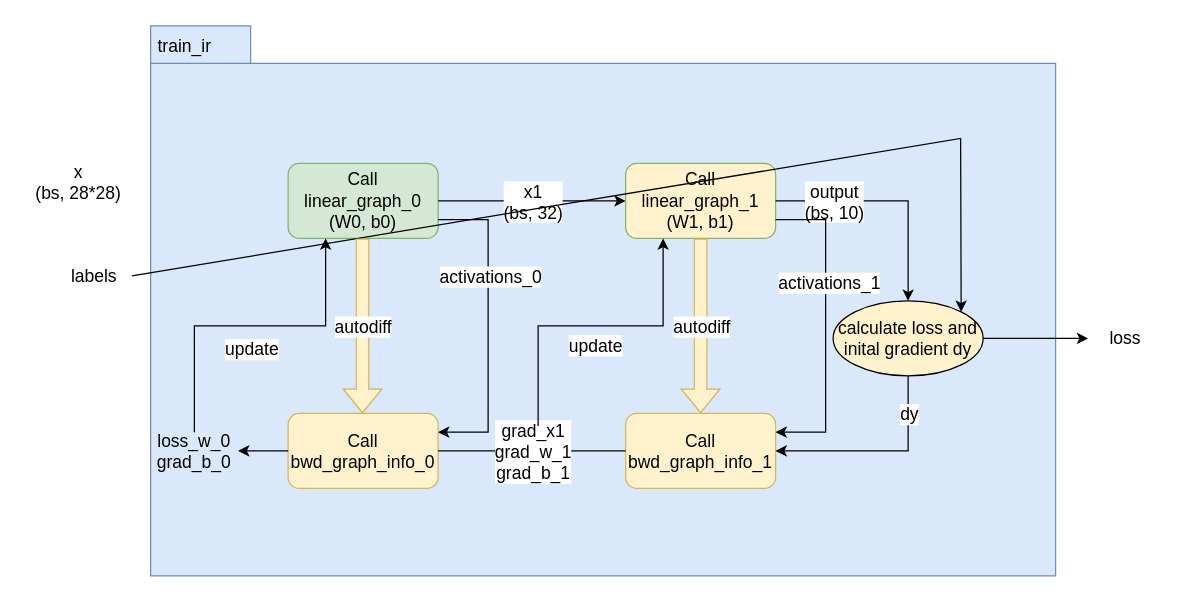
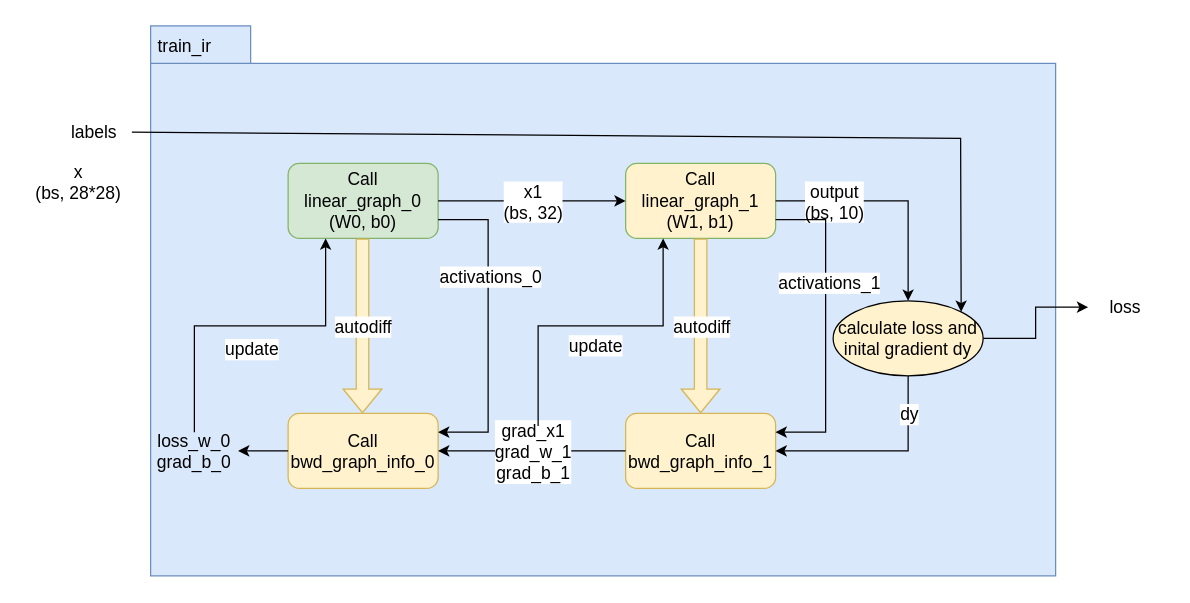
  <mxCell id="0" />
  <mxCell id="1" parent="0" />
  <mxCell id="2" value="" style="rounded=0;whiteSpace=wrap;html=1;fontSize=14;fillColor=#dae8fc;strokeColor=#6c8ebf;" vertex="1" parent="1"><mxGeometry x="120" y="50" width="724" height="410" as="geometry" /></mxCell>
  <mxCell id="3" value="&lt;div style=&quot;font-size: 14px;&quot;&gt;Call&lt;br style=&quot;font-size: 14px;&quot;&gt;&lt;/div&gt;&lt;div style=&quot;font-size: 14px;&quot;&gt;linear_graph_0&lt;/div&gt;&lt;div style=&quot;font-size: 14px;&quot;&gt;(W0, b0)&lt;br style=&quot;font-size: 14px;&quot;&gt;&lt;/div&gt;" style="rounded=1;whiteSpace=wrap;html=1;fillColor=#d5e8d4;strokeColor=#82b366;fontSize=14;" vertex="1" parent="1"><mxGeometry x="230" y="130" width="120" height="60" as="geometry" /></mxCell>
  <mxCell id="4" value="&lt;div style=&quot;font-size: 14px;&quot;&gt;x&lt;/div&gt;&lt;div style=&quot;font-size: 14px;&quot;&gt;(bs, 28*28)&lt;br style=&quot;font-size: 14px;&quot;&gt;&lt;/div&gt;" style="text;html=1;strokeColor=none;fillColor=none;align=center;verticalAlign=middle;whiteSpace=wrap;rounded=0;fontSize=14;" vertex="1" parent="1"><mxGeometry x="20" y="130" width="85" height="30" as="geometry" /></mxCell>
  <mxCell id="5" value="&lt;div style=&quot;font-size: 14px;&quot;&gt;Call&lt;br style=&quot;font-size: 14px;&quot;&gt;&lt;/div&gt;&lt;div style=&quot;font-size: 14px;&quot;&gt;linear_graph_1&lt;/div&gt;&lt;div style=&quot;font-size: 14px;&quot;&gt;(W1, b1)&lt;br style=&quot;font-size: 14px;&quot;&gt;&lt;/div&gt;" style="rounded=1;whiteSpace=wrap;html=1;fillColor=#fff2cc;strokeColor=#82b366;fontSize=14;" vertex="1" parent="1"><mxGeometry x="500" y="130" width="120" height="60" as="geometry" /></mxCell>
  <mxCell id="6" value="" style="edgeStyle=orthogonalEdgeStyle;rounded=0;orthogonalLoop=1;jettySize=auto;html=1;fontSize=14;" edge="1" parent="1" source="7" target="31"><mxGeometry relative="1" as="geometry" /></mxCell>
  <mxCell id="7" value="calculate loss and inital gradient dy" style="ellipse;whiteSpace=wrap;html=1;fontSize=14;fillColor=#fff2cc;" vertex="1" parent="1"><mxGeometry x="666" y="240" width="120" height="60" as="geometry" /></mxCell>
  <mxCell id="8" value="&lt;div style=&quot;font-size: 14px;&quot;&gt;Call&lt;br style=&quot;font-size: 14px;&quot;&gt;&lt;/div&gt;&lt;div style=&quot;font-size: 14px;&quot;&gt;bwd_graph_info_1&lt;/div&gt;" style="rounded=1;whiteSpace=wrap;html=1;fillColor=#fff2cc;strokeColor=#d6b656;fontSize=14;" vertex="1" parent="1"><mxGeometry x="500" y="330" width="120" height="60" as="geometry" /></mxCell>
  <mxCell id="9" value="" style="endArrow=classic;html=1;rounded=0;exitX=0.5;exitY=1;exitDx=0;exitDy=0;entryX=1;entryY=0.5;entryDx=0;entryDy=0;fontSize=14;" edge="1" parent="1" source="7" target="8"><mxGeometry relative="1" as="geometry"><mxPoint x="700" y="360" as="sourcePoint" /><mxPoint x="800" y="360" as="targetPoint" /><Array as="points"><mxPoint x="726" y="360" /></Array></mxGeometry></mxCell>
  <mxCell id="10" value="dy" style="edgeLabel;resizable=0;html=1;align=center;verticalAlign=middle;fontSize=14;" connectable="0" vertex="1" parent="9"><mxGeometry relative="1" as="geometry"><mxPoint x="23" y="-30" as="offset" /></mxGeometry></mxCell>
  <mxCell id="11" value="" style="endArrow=classic;html=1;rounded=0;exitX=1;exitY=0.5;exitDx=0;exitDy=0;entryX=0.5;entryY=0;entryDx=0;entryDy=0;fontSize=14;" edge="1" parent="1" source="5" target="7"><mxGeometry relative="1" as="geometry"><mxPoint x="736" y="310" as="sourcePoint" /><mxPoint x="630" y="380" as="targetPoint" /><Array as="points"><mxPoint x="726" y="160" /></Array></mxGeometry></mxCell>
  <mxCell id="12" value="&lt;div style=&quot;font-size: 14px;&quot;&gt;output&lt;/div&gt;&lt;div style=&quot;font-size: 14px;&quot;&gt;(bs, 10)&lt;/div&gt;" style="edgeLabel;resizable=0;html=1;align=center;verticalAlign=middle;fontSize=14;" connectable="0" vertex="1" parent="11"><mxGeometry relative="1" as="geometry"><mxPoint x="-47" as="offset" /></mxGeometry></mxCell>
  <mxCell id="13" value="&lt;div style=&quot;font-size: 14px;&quot;&gt;Call&lt;br style=&quot;font-size: 14px;&quot;&gt;&lt;/div&gt;&lt;div style=&quot;font-size: 14px;&quot;&gt;bwd_graph_info_0&lt;/div&gt;" style="rounded=1;whiteSpace=wrap;html=1;fillColor=#fff2cc;strokeColor=#d6b656;fontSize=14;" vertex="1" parent="1"><mxGeometry x="230" y="330" width="120" height="60" as="geometry" /></mxCell>
  <mxCell id="14" value="" style="endArrow=classic;html=1;rounded=0;entryX=0;entryY=0.5;entryDx=0;entryDy=0;exitX=1;exitY=0.5;exitDx=0;exitDy=0;fontSize=14;" edge="1" parent="1" source="3" target="5"><mxGeometry relative="1" as="geometry"><mxPoint x="380" y="175" as="sourcePoint" /><mxPoint x="480" y="175" as="targetPoint" /></mxGeometry></mxCell>
  <mxCell id="15" value="&lt;div style=&quot;font-size: 14px;&quot;&gt;x1&lt;/div&gt;(bs, 32)" style="edgeLabel;resizable=0;html=1;align=center;verticalAlign=middle;fontSize=14;" connectable="0" vertex="1" parent="14"><mxGeometry relative="1" as="geometry" /></mxCell>
- <mxCell id="16" value="" style="endArrow=none;html=1;rounded=0;exitX=0;exitY=0.5;exitDx=0;exitDy=0;fontSize=14;" edge="1" parent="1" source="8" target="13"><mxGeometry relative="1" as="geometry"><mxPoint x="420" y="280" as="sourcePoint" /><mxPoint x="520" y="280" as="targetPoint" /></mxGeometry></mxCell>
+ <mxCell id="16" value="" style="endArrow=classic;html=1;rounded=0;exitX=0;exitY=0.5;exitDx=0;exitDy=0;fontSize=14;" edge="1" parent="1" source="8" target="13"><mxGeometry relative="1" as="geometry"><mxPoint x="420" y="280" as="sourcePoint" /><mxPoint x="520" y="280" as="targetPoint" /></mxGeometry></mxCell>
  <mxCell id="17" value="&lt;div style=&quot;font-size: 14px;&quot;&gt;grad_x1&lt;/div&gt;&lt;div style=&quot;font-size: 14px;&quot;&gt;grad_w_1&lt;/div&gt;&lt;div style=&quot;font-size: 14px;&quot;&gt;grad_b_1&lt;br style=&quot;font-size: 14px;&quot;&gt;&lt;/div&gt;" style="edgeLabel;resizable=0;html=1;align=center;verticalAlign=middle;fontSize=14;" connectable="0" vertex="1" parent="16"><mxGeometry relative="1" as="geometry" /></mxCell>
  <mxCell id="18" value="&lt;div style=&quot;font-size: 14px&quot;&gt;loss_w_0&lt;/div&gt;&lt;div style=&quot;font-size: 14px&quot;&gt;grad_b_0&lt;br style=&quot;font-size: 14px&quot;&gt;&lt;/div&gt;" style="text;html=1;strokeColor=none;fillColor=none;align=center;verticalAlign=middle;whiteSpace=wrap;rounded=0;fontSize=14;" vertex="1" parent="1"><mxGeometry x="120" y="345" width="70" height="30" as="geometry" /></mxCell>
  <mxCell id="19" value="" style="endArrow=classic;html=1;rounded=0;exitX=0;exitY=0.5;exitDx=0;exitDy=0;entryX=1;entryY=0.5;entryDx=0;entryDy=0;fontSize=14;" edge="1" parent="1" source="13" target="18"><mxGeometry width="50" height="50" relative="1" as="geometry"><mxPoint x="440" y="300" as="sourcePoint" /><mxPoint x="490" y="250" as="targetPoint" /></mxGeometry></mxCell>
  <mxCell id="20" value="" style="endArrow=classic;html=1;rounded=0;exitX=0.5;exitY=0;exitDx=0;exitDy=0;entryX=0.25;entryY=1;entryDx=0;entryDy=0;fontSize=14;" edge="1" parent="1" source="18" target="3"><mxGeometry relative="1" as="geometry"><mxPoint x="410" y="480" as="sourcePoint" /><mxPoint x="570" y="480" as="targetPoint" /><Array as="points"><mxPoint x="155" y="260" /><mxPoint x="260" y="260" /></Array></mxGeometry></mxCell>
  <mxCell id="21" value="update" style="edgeLabel;resizable=0;html=1;align=center;verticalAlign=middle;fontSize=14;" connectable="0" vertex="1" parent="20"><mxGeometry relative="1" as="geometry"><mxPoint y="18" as="offset" /></mxGeometry></mxCell>
  <mxCell id="22" value="train_ir" style="text;align=left;verticalAlign=middle;spacingLeft=4;spacingRight=4;overflow=hidden;points=[[0,0.5],[1,0.5]];portConstraint=eastwest;rotatable=0;fillColor=#dae8fc;strokeColor=#6c8ebf;fontSize=14;" vertex="1" parent="1"><mxGeometry x="120" y="20" width="80" height="30" as="geometry" /></mxCell>
  <mxCell id="23" value="" style="endArrow=classic;html=1;rounded=0;entryX=1;entryY=0;entryDx=0;entryDy=0;exitX=1;exitY=0.5;exitDx=0;exitDy=0;fontSize=14;" edge="1" parent="1" source="24" target="7"><mxGeometry width="50" height="50" relative="1" as="geometry"><mxPoint x="100" y="170" as="sourcePoint" /><mxPoint x="510" y="450" as="targetPoint" /><Array as="points"><mxPoint x="768" y="110" /></Array></mxGeometry></mxCell>
- <mxCell id="24" value="labels" style="text;html=1;strokeColor=none;fillColor=none;align=center;verticalAlign=middle;whiteSpace=wrap;rounded=0;fontSize=14;" vertex="1" parent="1"><mxGeometry x="45" y="205" width="60" height="30" as="geometry" /></mxCell>
+ <mxCell id="24" value="labels" style="text;html=1;strokeColor=none;fillColor=none;align=center;verticalAlign=middle;whiteSpace=wrap;rounded=0;fontSize=14;" vertex="1" parent="1"><mxGeometry x="45" y="90" width="60" height="30" as="geometry" /></mxCell>
  <mxCell id="25" value="" style="endArrow=classic;html=1;rounded=0;entryX=0.25;entryY=1;entryDx=0;entryDy=0;fontSize=14;" edge="1" parent="1" target="5"><mxGeometry relative="1" as="geometry"><mxPoint x="430" y="340" as="sourcePoint" /><mxPoint x="540" y="480" as="targetPoint" /><Array as="points"><mxPoint x="430" y="260" /><mxPoint x="530" y="260" /></Array></mxGeometry></mxCell>
  <mxCell id="26" value="update" style="edgeLabel;resizable=0;html=1;align=center;verticalAlign=middle;fontSize=14;" connectable="0" vertex="1" parent="25"><mxGeometry relative="1" as="geometry"><mxPoint y="15" as="offset" /></mxGeometry></mxCell>
  <mxCell id="27" value="" style="endArrow=classic;html=1;rounded=0;exitX=0.5;exitY=1;exitDx=0;exitDy=0;shape=flexArrow;fillColor=#fff2cc;strokeColor=#d6b656;fontSize=14;" edge="1" parent="1" source="5"><mxGeometry relative="1" as="geometry"><mxPoint x="440" y="480" as="sourcePoint" /><mxPoint x="560" y="330" as="targetPoint" /></mxGeometry></mxCell>
  <mxCell id="28" value="autodiff" style="edgeLabel;resizable=0;html=1;align=center;verticalAlign=middle;fontSize=14;" connectable="0" vertex="1" parent="27"><mxGeometry relative="1" as="geometry" /></mxCell>
  <mxCell id="29" value="" style="endArrow=classic;html=1;rounded=0;exitX=0.5;exitY=1;exitDx=0;exitDy=0;shape=flexArrow;fillColor=#fff2cc;strokeColor=#d6b656;fontSize=14;" edge="1" parent="1"><mxGeometry relative="1" as="geometry"><mxPoint x="289.5" y="190" as="sourcePoint" /><mxPoint x="289.5" y="330" as="targetPoint" /></mxGeometry></mxCell>
  <mxCell id="30" value="autodiff" style="edgeLabel;resizable=0;html=1;align=center;verticalAlign=middle;fontSize=14;" connectable="0" vertex="1" parent="29"><mxGeometry relative="1" as="geometry" /></mxCell>
- <mxCell id="31" value="loss" style="text;html=1;strokeColor=none;fillColor=none;align=center;verticalAlign=middle;whiteSpace=wrap;rounded=0;fontSize=14;" vertex="1" parent="1"><mxGeometry x="870" y="255" width="60" height="30" as="geometry" /></mxCell>
+ <mxCell id="31" value="loss" style="text;html=1;strokeColor=none;fillColor=none;align=center;verticalAlign=middle;whiteSpace=wrap;rounded=0;fontSize=14;" vertex="1" parent="1"><mxGeometry x="870" y="230" width="60" height="30" as="geometry" /></mxCell>
  <mxCell id="32" value="" style="endArrow=classic;html=1;rounded=0;exitX=1;exitY=0.75;exitDx=0;exitDy=0;entryX=1;entryY=0.25;entryDx=0;entryDy=0;fontSize=14;" edge="1" parent="1" source="3" target="13"><mxGeometry width="50" height="50" relative="1" as="geometry"><mxPoint x="460" y="500" as="sourcePoint" /><mxPoint x="510" y="450" as="targetPoint" /><Array as="points"><mxPoint x="390" y="175" /><mxPoint x="390" y="345" /></Array></mxGeometry></mxCell>
  <mxCell id="33" value="activations_0" style="edgeLabel;html=1;align=center;verticalAlign=middle;resizable=0;points=[];fontSize=14;" vertex="1" connectable="0" parent="32"><mxGeometry x="-0.32" y="1" relative="1" as="geometry"><mxPoint as="offset" /></mxGeometry></mxCell>
  <mxCell id="34" value="" style="endArrow=classic;html=1;rounded=0;exitX=1;exitY=0.75;exitDx=0;exitDy=0;entryX=1;entryY=0.25;entryDx=0;entryDy=0;fontSize=14;" edge="1" parent="1"><mxGeometry width="50" height="50" relative="1" as="geometry"><mxPoint x="620" y="175" as="sourcePoint" /><mxPoint x="620" y="345" as="targetPoint" /><Array as="points"><mxPoint x="660" y="175" /><mxPoint x="660" y="345" /></Array></mxGeometry></mxCell>
  <mxCell id="35" value="activations_1" style="edgeLabel;html=1;align=center;verticalAlign=middle;resizable=0;points=[];fontSize=14;" vertex="1" connectable="0" parent="34"><mxGeometry x="-0.28" y="2" relative="1" as="geometry"><mxPoint as="offset" /></mxGeometry></mxCell>
